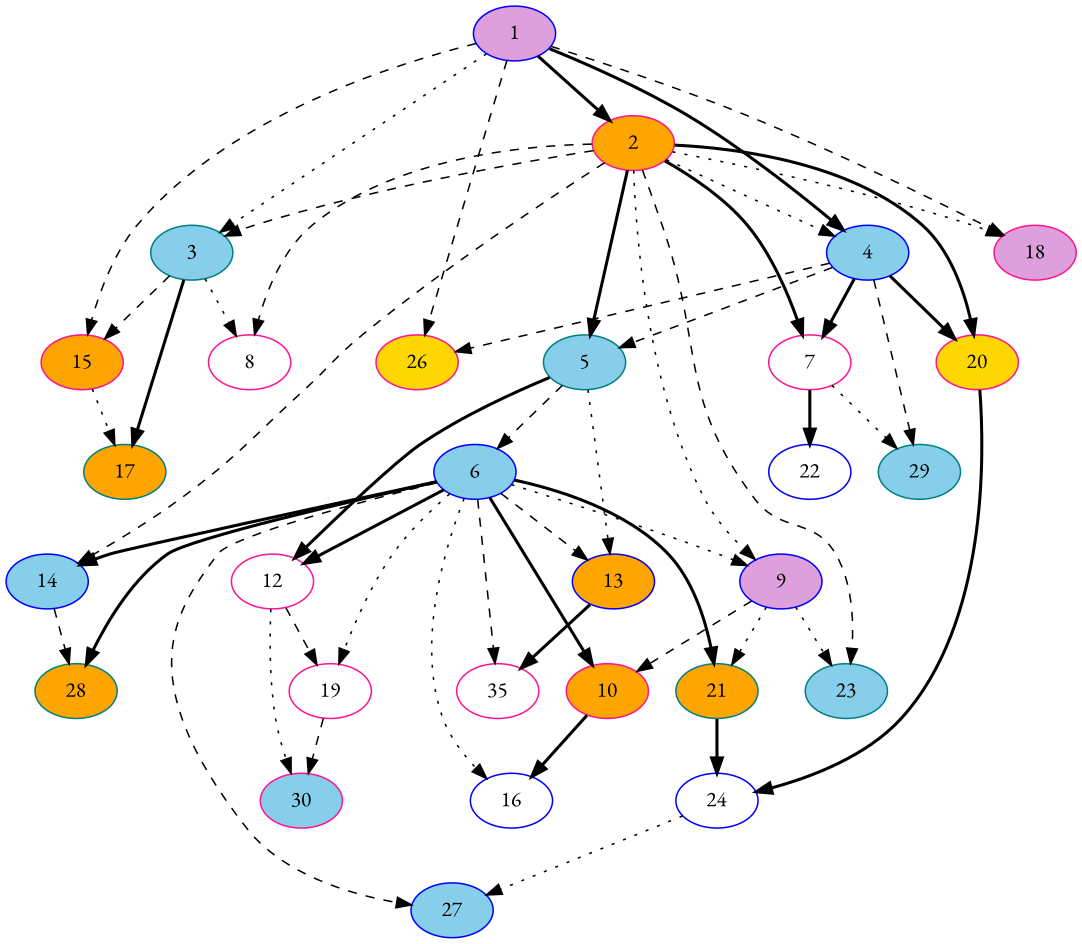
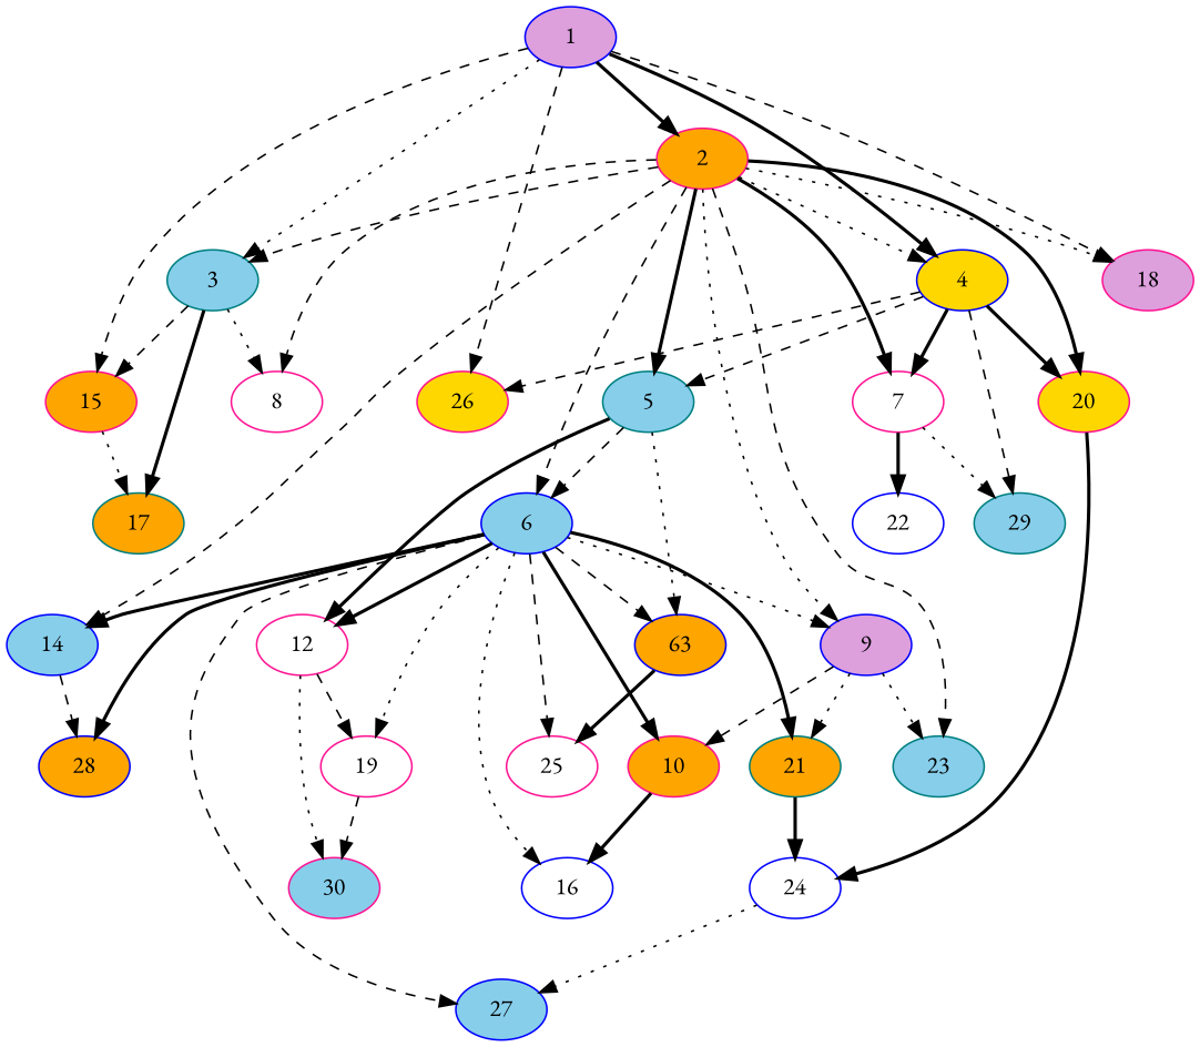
  digraph {
    fontname="EB Garamond"
    node [color=deeppink fillcolor=skyblue fontname="EB Garamond" style=filled]
    edge [fontname="EB Garamond" style=dashed]
    1 [color=blue fillcolor=plum]
    2 [fillcolor=orange]
    3 [color=teal]
-   4 [color=blue]
+   4 [color=blue fillcolor=gold]
    15 [fillcolor=orange]
    18 [fillcolor=plum]
    26 [fillcolor=gold]
    5 [color=teal]
    6 [color=blue]
    7 [fillcolor=white]
    8 [fillcolor=white]
    9 [color=blue fillcolor=plum]
    14 [color=blue]
    20 [fillcolor=gold]
    23 [color=teal]
    17 [color=teal fillcolor=orange]
    29 [color=teal]
    12 [fillcolor=white]
-   13 [color=blue fillcolor=orange]
+   13 [color=blue fillcolor=orange label=63]
    10 [fillcolor=orange]
    16 [color=blue fillcolor=white]
    19 [fillcolor=white]
    21 [color=teal fillcolor=orange]
-   25 [fillcolor=white label=35]
+   25 [fillcolor=white]
    27 [color=blue]
-   28 [color=teal fillcolor=orange]
+   28 [color=blue fillcolor=orange]
    22 [color=blue fillcolor=white]
    24 [color=blue fillcolor=white]
    30
    1 -> 2 [style=bold]
    1 -> 3 [style=dotted]
    1 -> 4 [style=bold]
    1 -> 15
    1 -> 18
    1 -> 26
    2 -> 3
    2 -> 4 [style=dotted]
    2 -> 18 [style=dotted]
    2 -> 5 [style=bold]
+   2 -> 6
    2 -> 7 [style=bold]
    2 -> 8
    2 -> 9 [style=dotted]
    2 -> 14
    2 -> 20 [style=bold]
    2 -> 23
    3 -> 15
    3 -> 8 [style=dotted]
    3 -> 17 [style=bold]
    4 -> 26
    4 -> 5
    4 -> 7 [style=bold]
    4 -> 20 [style=bold]
    4 -> 29
    15 -> 17 [style=dotted]
    5 -> 6
    5 -> 12 [style=bold]
    5 -> 13 [style=dotted]
    6 -> 9 [style=dotted]
    6 -> 14 [style=bold]
    6 -> 12 [style=bold]
    6 -> 13
    6 -> 10 [style=bold]
    6 -> 16 [style=dotted]
    6 -> 19 [style=dotted]
    6 -> 21 [style=bold]
    6 -> 25
    6 -> 27
    6 -> 28 [style=bold]
    7 -> 29 [style=dotted]
    7 -> 22 [style=bold]
    9 -> 23 [style=dotted]
    9 -> 10
    9 -> 21 [style=dotted]
    14 -> 28
    20 -> 24 [style=bold]
    12 -> 19
    12 -> 30 [style=dotted]
    13 -> 25 [style=bold]
    10 -> 16 [style=bold]
    19 -> 30
    21 -> 24 [style=bold]
    24 -> 27 [style=dotted]
  }
